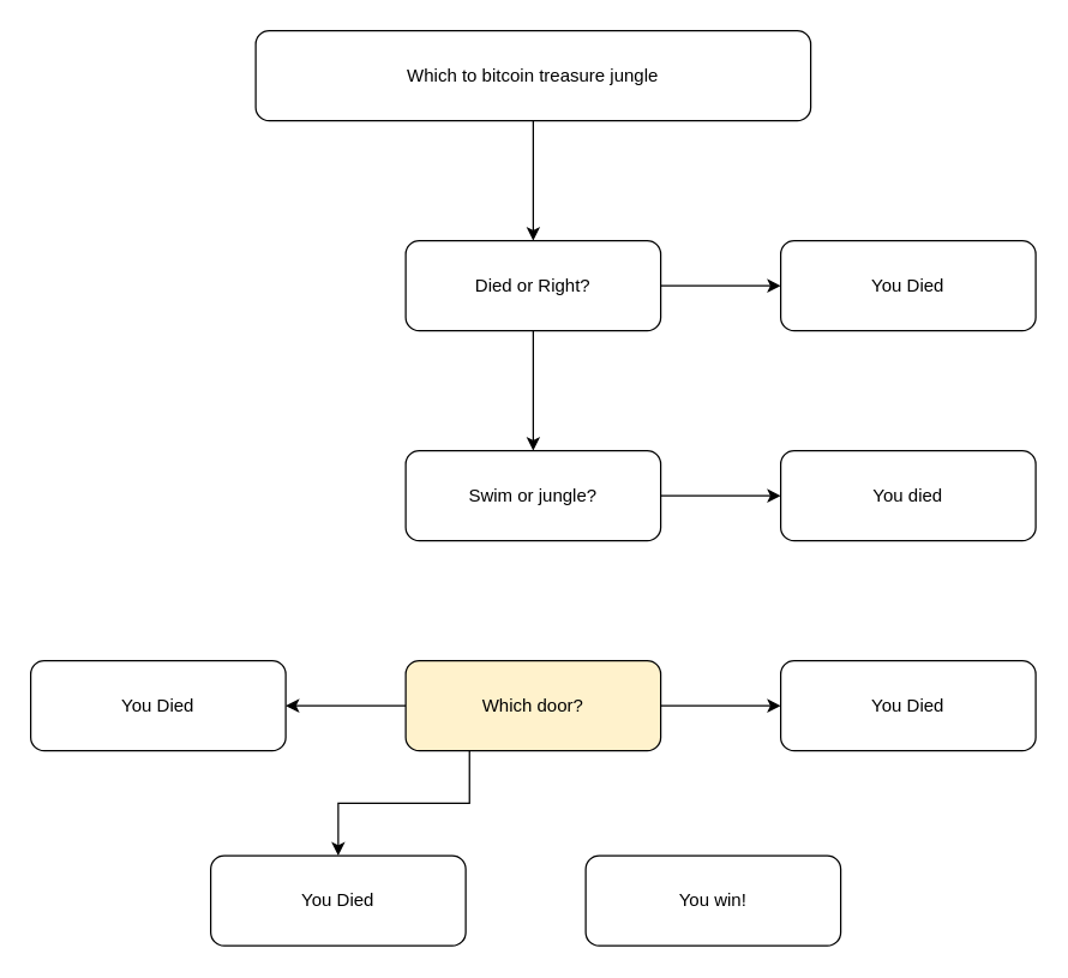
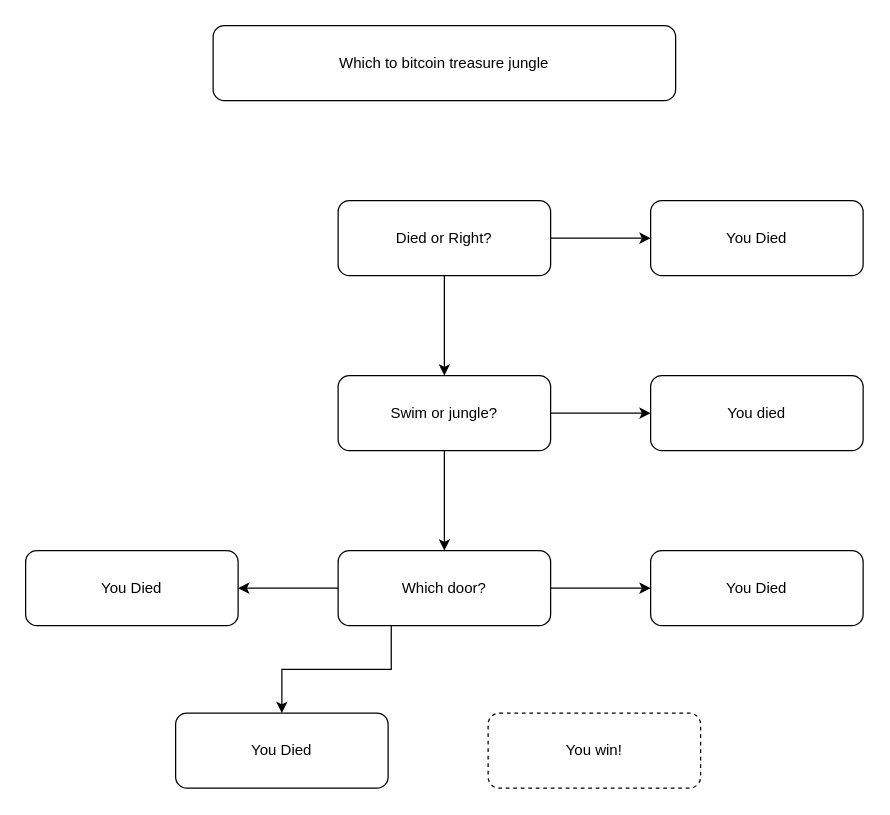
  <mxCell id="0" />
  <mxCell id="1" parent="0" />
- <mxCell id="2" value="" style="edgeStyle=orthogonalEdgeStyle;rounded=0;orthogonalLoop=1;jettySize=auto;html=1;" edge="1" parent="1" source="3" target="6"><mxGeometry relative="1" as="geometry" /></mxCell>
  <mxCell id="3" value="Which to bitcoin treasure jungle" style="rounded=1;whiteSpace=wrap;html=1;" vertex="1" parent="1"><mxGeometry x="170" y="20" width="370" height="60" as="geometry" /></mxCell>
  <mxCell id="4" value="" style="edgeStyle=orthogonalEdgeStyle;rounded=0;orthogonalLoop=1;jettySize=auto;html=1;" edge="1" parent="1" source="6" target="7"><mxGeometry relative="1" as="geometry" /></mxCell>
  <mxCell id="5" value="" style="edgeStyle=orthogonalEdgeStyle;rounded=0;orthogonalLoop=1;jettySize=auto;html=1;" edge="1" parent="1" source="6" target="10"><mxGeometry relative="1" as="geometry" /></mxCell>
  <mxCell id="6" value="Died or Right?" style="rounded=1;whiteSpace=wrap;html=1;" vertex="1" parent="1"><mxGeometry x="270" y="160" width="170" height="60" as="geometry" /></mxCell>
  <mxCell id="7" value="You Died" style="rounded=1;whiteSpace=wrap;html=1;" vertex="1" parent="1"><mxGeometry x="520" y="160" width="170" height="60" as="geometry" /></mxCell>
  <mxCell id="8" value="" style="edgeStyle=orthogonalEdgeStyle;rounded=0;orthogonalLoop=1;jettySize=auto;html=1;" edge="1" parent="1" source="10" target="11"><mxGeometry relative="1" as="geometry" /></mxCell>
+ <mxCell id="9" value="" style="edgeStyle=orthogonalEdgeStyle;rounded=0;orthogonalLoop=1;jettySize=auto;html=1;" edge="1" parent="1" source="10" target="15"><mxGeometry relative="1" as="geometry" /></mxCell>
  <mxCell id="10" value="Swim or jungle?" style="rounded=1;whiteSpace=wrap;html=1;" vertex="1" parent="1"><mxGeometry x="270" y="300" width="170" height="60" as="geometry" /></mxCell>
  <mxCell id="11" value="You died" style="rounded=1;whiteSpace=wrap;html=1;" vertex="1" parent="1"><mxGeometry x="520" y="300" width="170" height="60" as="geometry" /></mxCell>
  <mxCell id="12" value="" style="edgeStyle=orthogonalEdgeStyle;rounded=0;orthogonalLoop=1;jettySize=auto;html=1;" edge="1" parent="1" source="15" target="16"><mxGeometry relative="1" as="geometry" /></mxCell>
  <mxCell id="13" value="" style="edgeStyle=orthogonalEdgeStyle;rounded=0;orthogonalLoop=1;jettySize=auto;html=1;" edge="1" parent="1" source="15" target="17"><mxGeometry relative="1" as="geometry" /></mxCell>
  <mxCell id="14" style="edgeStyle=orthogonalEdgeStyle;rounded=0;orthogonalLoop=1;jettySize=auto;html=1;exitX=0.25;exitY=1;exitDx=0;exitDy=0;entryX=0.5;entryY=0;entryDx=0;entryDy=0;" edge="1" parent="1" source="15" target="18"><mxGeometry relative="1" as="geometry" /></mxCell>
- <mxCell id="15" value="Which door?" style="rounded=1;whiteSpace=wrap;html=1;fillColor=#fff2cc;" vertex="1" parent="1"><mxGeometry x="270" y="440" width="170" height="60" as="geometry" /></mxCell>
+ <mxCell id="15" value="Which door?" style="rounded=1;whiteSpace=wrap;html=1;" vertex="1" parent="1"><mxGeometry x="270" y="440" width="170" height="60" as="geometry" /></mxCell>
  <mxCell id="16" value="You Died" style="rounded=1;whiteSpace=wrap;html=1;" vertex="1" parent="1"><mxGeometry x="20" y="440" width="170" height="60" as="geometry" /></mxCell>
  <mxCell id="17" value="You Died" style="rounded=1;whiteSpace=wrap;html=1;" vertex="1" parent="1"><mxGeometry x="520" y="440" width="170" height="60" as="geometry" /></mxCell>
  <mxCell id="18" value="You Died" style="rounded=1;whiteSpace=wrap;html=1;" vertex="1" parent="1"><mxGeometry x="140" y="570" width="170" height="60" as="geometry" /></mxCell>
- <mxCell id="19" value="You win!" style="rounded=1;whiteSpace=wrap;html=1;" vertex="1" parent="1"><mxGeometry x="390" y="570" width="170" height="60" as="geometry" /></mxCell>
+ <mxCell id="19" value="You win!" style="rounded=1;whiteSpace=wrap;html=1;dashed=1;" vertex="1" parent="1"><mxGeometry x="390" y="570" width="170" height="60" as="geometry" /></mxCell>
